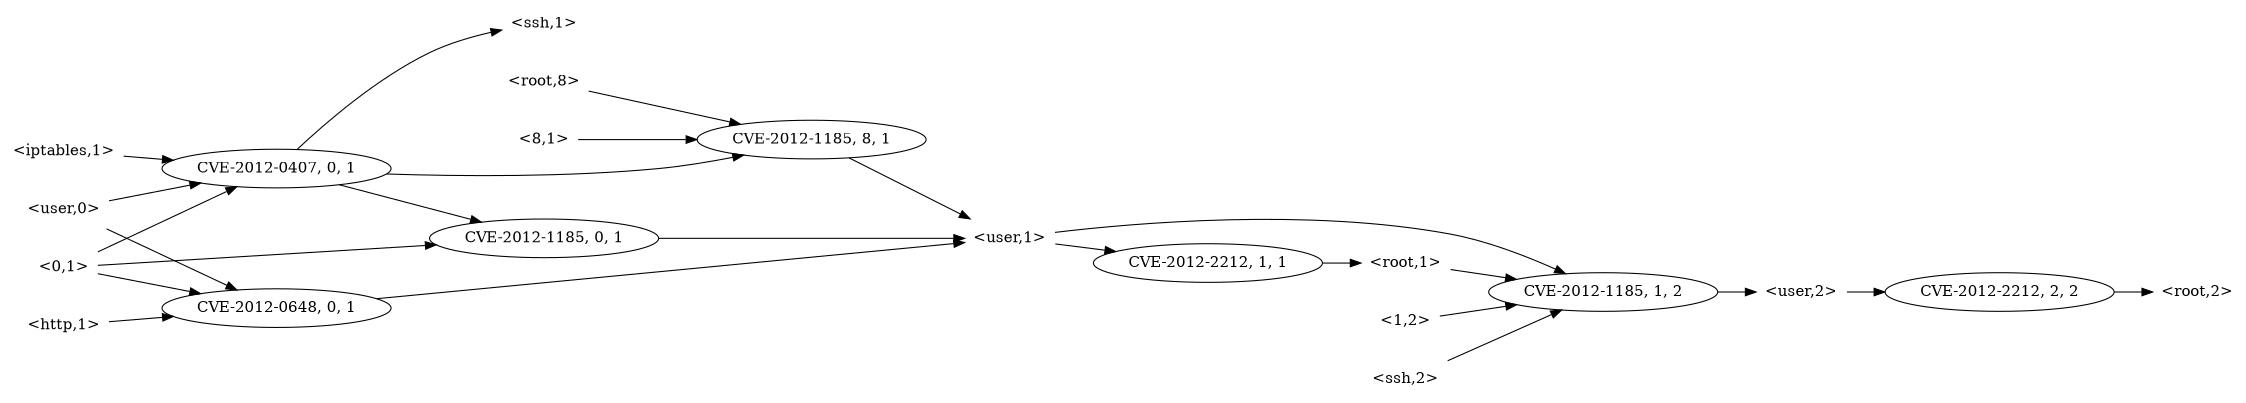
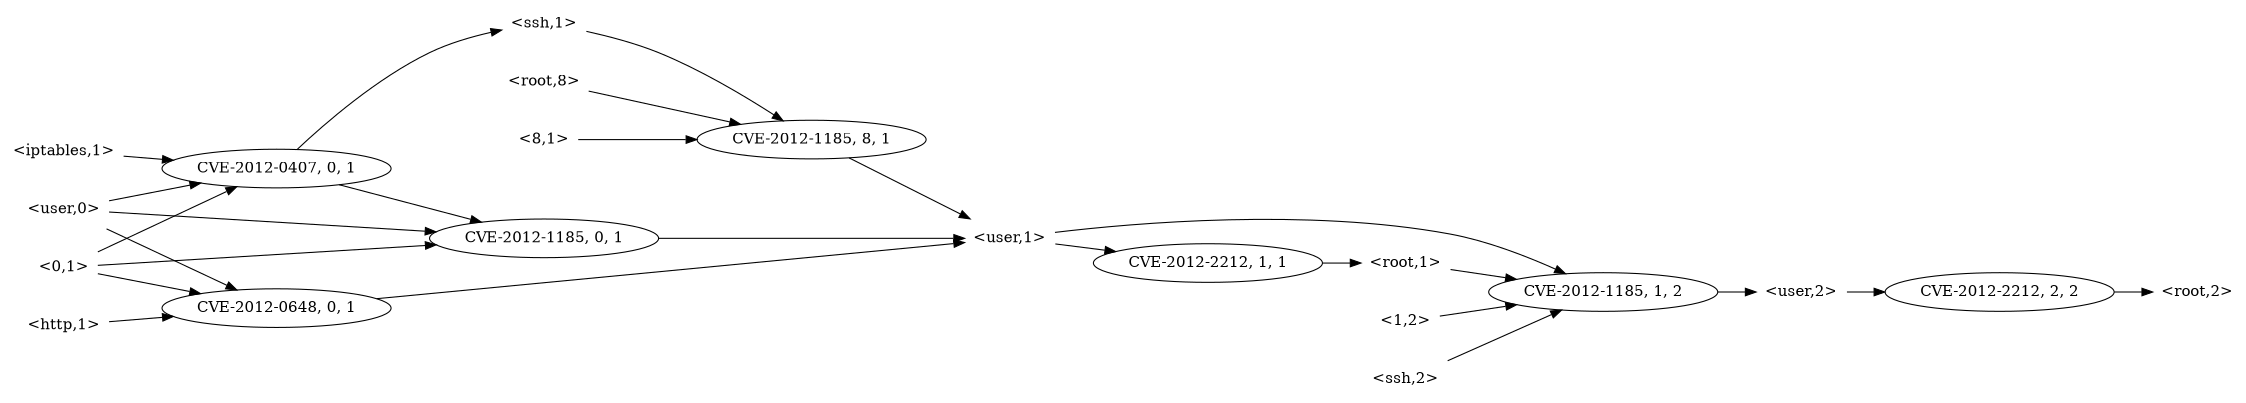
  strict digraph {
    rankdir=LR
    node [shape=plaintext]
    "<8,1>" [height=0.5 width=0.75]
    n2 [height=0.5 label=<CVE-2012-1185, 8, 1> width=2.4499 shape=""]
    "<user,1>" [height=0.5 width=0.91667]
    n4 [height=0.5 label=<CVE-2012-1185, 1, 2> width=2.4499 shape=""]
    n5 [height=0.5 label=<CVE-2012-2212, 1, 1> width=2.4499 shape=""]
    "<user,2>" [height=0.5 width=0.91667]
    "<root,1>" [height=0.5 width=0.89583]
    n8 [height=0.5 label=<CVE-2012-2212, 2, 2> width=2.4499 shape=""]
    "<root,2>" [height=0.5 width=0.89583]
    "<user,0>" [height=0.5 width=0.91667]
    n11 [height=0.5 label=<CVE-2012-0407, 0, 1> width=2.4499 shape=""]
    n12 [height=0.5 label=<CVE-2012-0648, 0, 1> width=2.4499 shape=""]
    n13 [height=0.5 label=<CVE-2012-1185, 0, 1> width=2.4499 shape=""]
    "<ssh,1>" [height=0.5 width=0.84028]
    "<0,1>" [height=0.5 width=0.75]
    "<root,8>" [height=0.5 width=0.89583]
    "<1,2>" [height=0.5 width=0.75]
    "<http,1>" [height=0.5 width=0.89583]
    "<iptables,1>" [height=0.5 width=1.1944]
    "<ssh,2>" [height=0.5 width=0.84028]
    "<8,1>" -> n2
    n2 -> "<user,1>"
    "<user,1>" -> n4
    "<user,1>" -> n5
    n4 -> "<user,2>"
    n5 -> "<root,1>"
    "<user,2>" -> n8
    "<root,1>" -> n4
    n8 -> "<root,2>"
    "<user,0>" -> n11
    "<user,0>" -> n12
+   "<user,0>" -> n13
    n11 -> n13
    n11 -> "<ssh,1>"
    n12 -> "<user,1>"
    n13 -> "<user,1>"
-   n11 -> n2
+   "<ssh,1>" -> n2
    "<0,1>" -> n11
    "<0,1>" -> n12
    "<0,1>" -> n13
    "<root,8>" -> n2
    "<1,2>" -> n4
    "<http,1>" -> n12
    "<iptables,1>" -> n11
    "<ssh,2>" -> n4
  }
